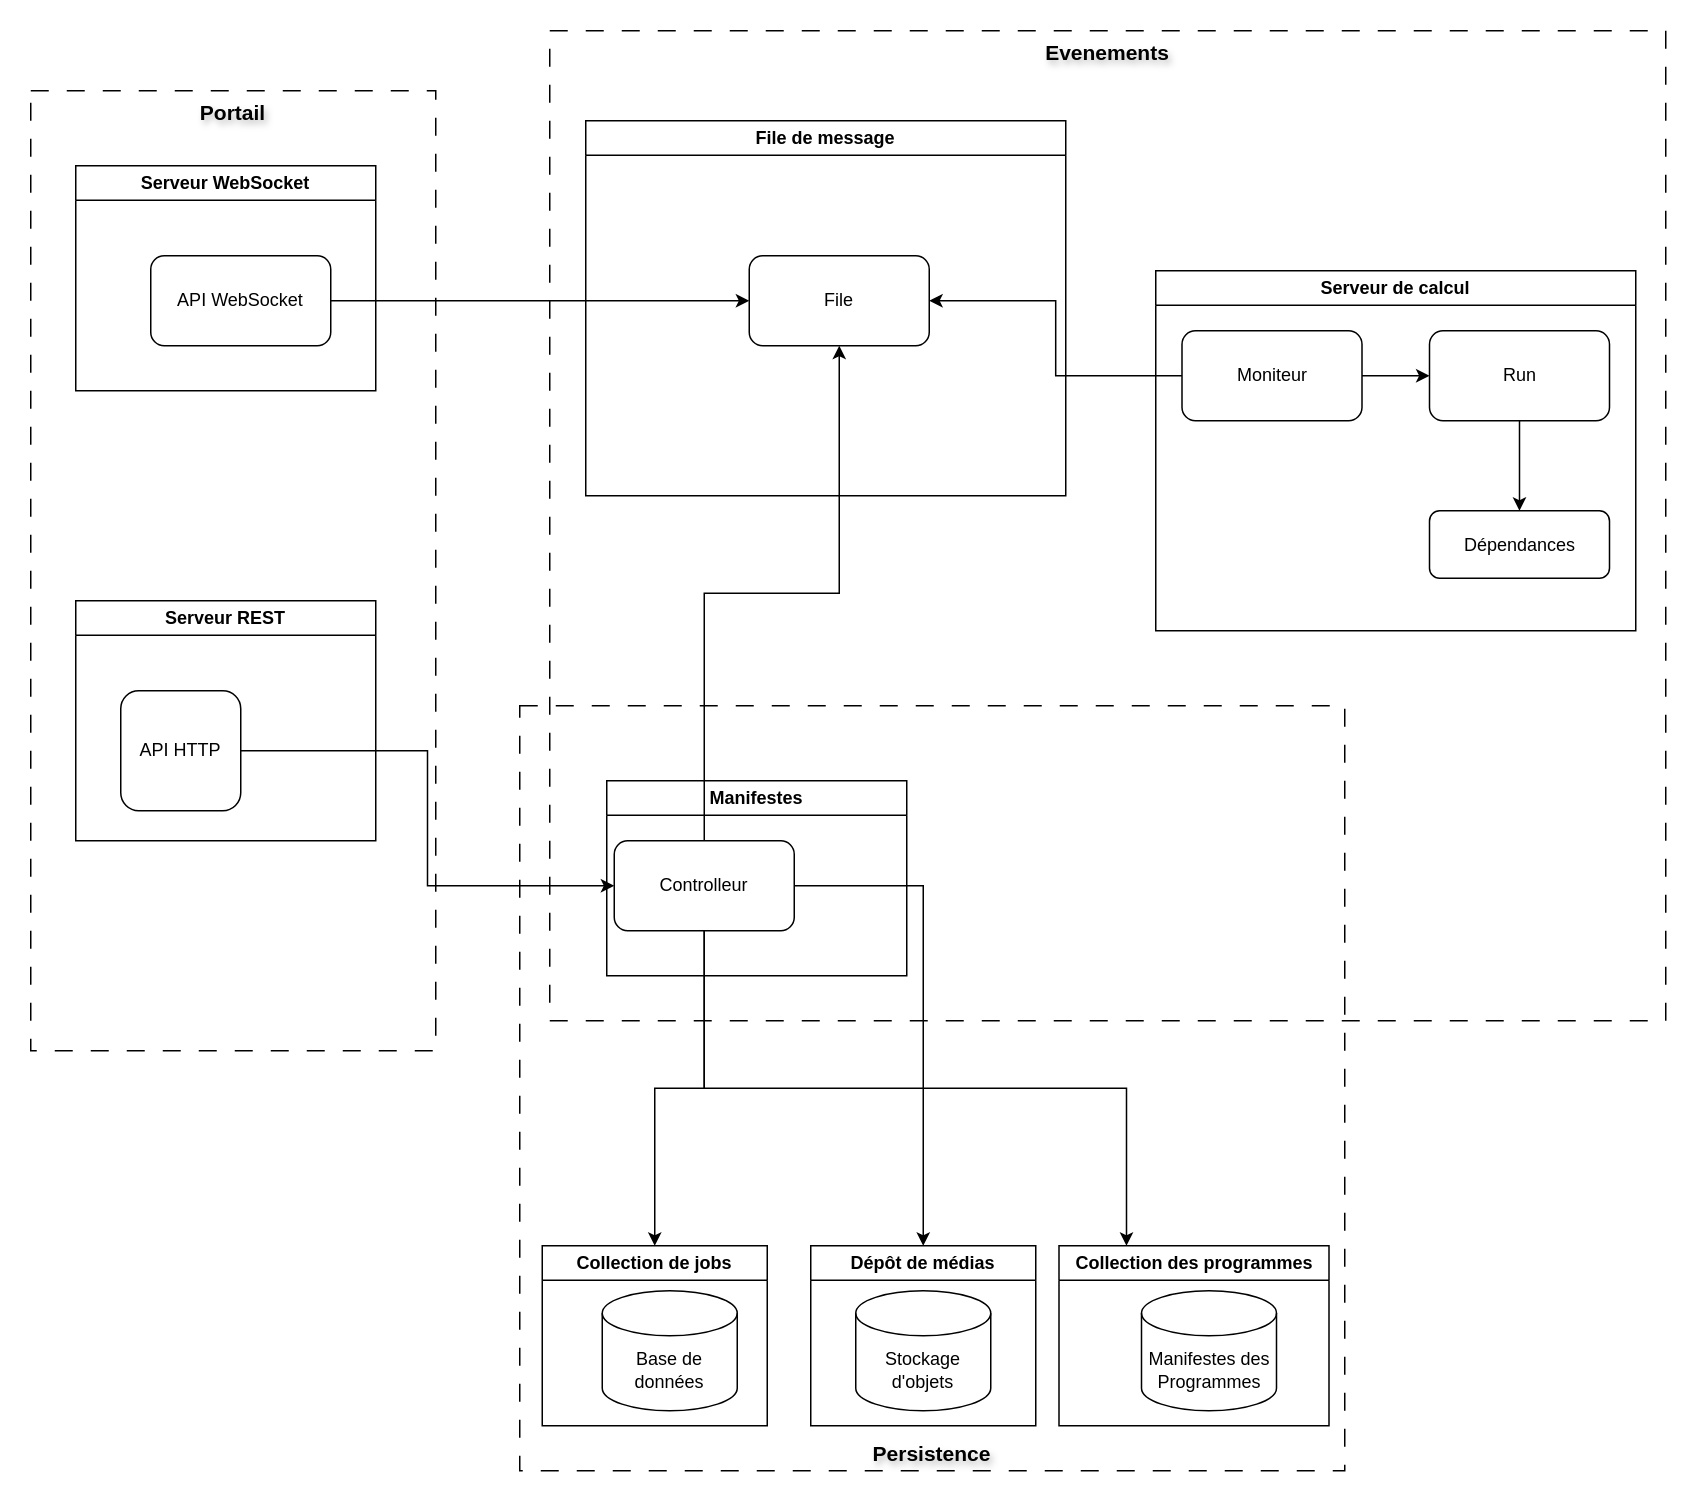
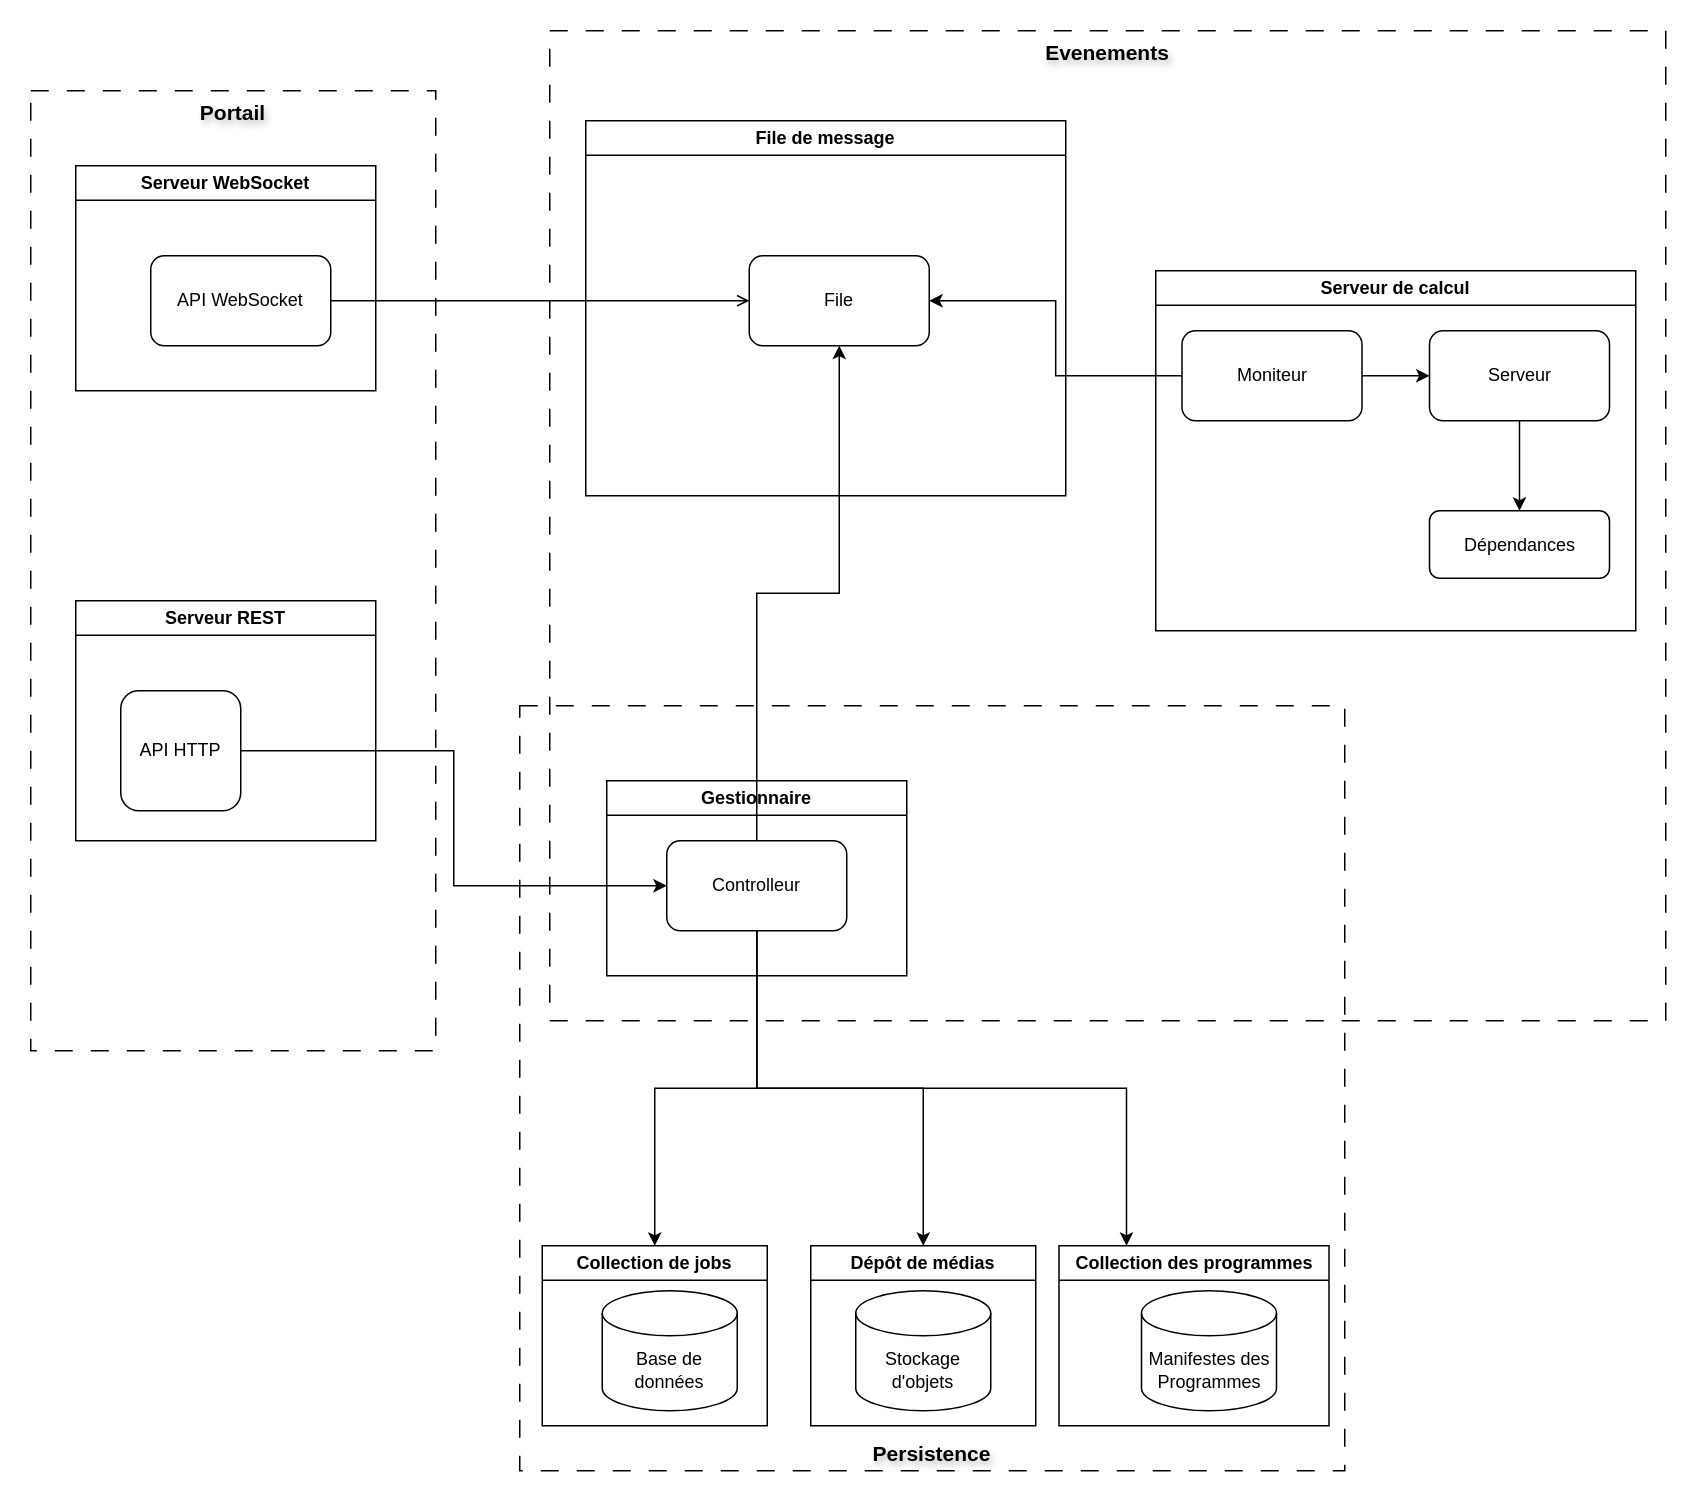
  <mxCell id="0" />
  <mxCell id="1" parent="0" />
  <mxCell id="2" value="Evenements" style="rounded=0;whiteSpace=wrap;html=1;dashed=1;dashPattern=12 12;horizontal=1;verticalAlign=top;fontSize=14;fontStyle=1;textShadow=1;labelBorderColor=none;labelBackgroundColor=none;fillColor=none;" vertex="1" parent="1"><mxGeometry x="366" y="20" width="744" height="660" as="geometry" /></mxCell>
  <mxCell id="3" value="Persistence" style="rounded=0;whiteSpace=wrap;html=1;dashed=1;dashPattern=12 12;horizontal=1;verticalAlign=bottom;fontSize=14;fontStyle=1;textShadow=1;labelBorderColor=none;labelBackgroundColor=none;fillColor=none;" vertex="1" parent="1"><mxGeometry x="346" y="470" width="550" height="510" as="geometry" /></mxCell>
  <mxCell id="4" value="Portail" style="rounded=0;whiteSpace=wrap;html=1;dashed=1;dashPattern=12 12;horizontal=1;verticalAlign=top;fontSize=14;fontStyle=1;textShadow=1;labelBorderColor=none;labelBackgroundColor=none;fillColor=none;" vertex="1" parent="1"><mxGeometry x="20" y="60" width="270" height="640" as="geometry" /></mxCell>
  <mxCell id="5" value="Serveur de calcul" style="swimlane;whiteSpace=wrap;html=1;" vertex="1" parent="1"><mxGeometry x="770" y="180" width="320" height="240" as="geometry"><mxRectangle x="580" y="-140" width="130" height="30" as="alternateBounds" /></mxGeometry></mxCell>
  <mxCell id="6" style="edgeStyle=orthogonalEdgeStyle;rounded=0;orthogonalLoop=1;jettySize=auto;html=1;" edge="1" parent="5" source="7" target="9"><mxGeometry relative="1" as="geometry" /></mxCell>
  <mxCell id="7" value="Moniteur" style="rounded=1;whiteSpace=wrap;html=1;" vertex="1" parent="5"><mxGeometry x="17.5" y="40" width="120" height="60" as="geometry" /></mxCell>
  <mxCell id="8" style="edgeStyle=orthogonalEdgeStyle;rounded=0;orthogonalLoop=1;jettySize=auto;html=1;" edge="1" parent="5" source="9" target="10"><mxGeometry relative="1" as="geometry" /></mxCell>
- <mxCell id="9" value="Run" style="rounded=1;whiteSpace=wrap;html=1;strokeColor=default;align=center;verticalAlign=middle;fontFamily=Helvetica;fontSize=12;fontColor=default;fillColor=default;" vertex="1" parent="5"><mxGeometry x="182.5" y="40" width="120" height="60" as="geometry" /></mxCell>
+ <mxCell id="9" value="Serveur" style="rounded=1;whiteSpace=wrap;html=1;strokeColor=default;align=center;verticalAlign=middle;fontFamily=Helvetica;fontSize=12;fontColor=default;fillColor=default;" vertex="1" parent="5"><mxGeometry x="182.5" y="40" width="120" height="60" as="geometry" /></mxCell>
  <mxCell id="10" value="Dépendances" style="rounded=1;whiteSpace=wrap;html=1;" vertex="1" parent="5"><mxGeometry x="182.5" y="160" width="120" height="45" as="geometry" /></mxCell>
- <mxCell id="11" value="Manifestes" style="swimlane;whiteSpace=wrap;html=1;" vertex="1" parent="1"><mxGeometry x="404" y="520" width="200" height="130" as="geometry"><mxRectangle x="220" y="100" width="110" height="30" as="alternateBounds" /></mxGeometry></mxCell>
- <mxCell id="12" value="Controlleur" style="rounded=1;whiteSpace=wrap;html=1;" vertex="1" parent="11"><mxGeometry x="5" y="40" width="120" height="60" as="geometry" /></mxCell>
+ <mxCell id="11" value="Gestionnaire" style="swimlane;whiteSpace=wrap;html=1;" vertex="1" parent="1"><mxGeometry x="404" y="520" width="200" height="130" as="geometry"><mxRectangle x="220" y="100" width="110" height="30" as="alternateBounds" /></mxGeometry></mxCell>
+ <mxCell id="12" value="Controlleur" style="rounded=1;whiteSpace=wrap;html=1;" vertex="1" parent="11"><mxGeometry x="40" y="40" width="120" height="60" as="geometry" /></mxCell>
  <mxCell id="13" value="Collection de jobs" style="swimlane;whiteSpace=wrap;html=1;" vertex="1" parent="1"><mxGeometry x="361" y="830" width="150" height="120" as="geometry" /></mxCell>
  <mxCell id="14" value="Base de données" style="shape=cylinder3;whiteSpace=wrap;html=1;boundedLbl=1;backgroundOutline=1;size=15;" vertex="1" parent="13"><mxGeometry x="40" y="30" width="90" height="80" as="geometry" /></mxCell>
  <mxCell id="15" value="Dépôt de médias" style="swimlane;whiteSpace=wrap;html=1;" vertex="1" parent="1"><mxGeometry x="540" y="830" width="150" height="120" as="geometry" /></mxCell>
  <mxCell id="16" value="Stockage d'objets" style="shape=cylinder3;whiteSpace=wrap;html=1;boundedLbl=1;backgroundOutline=1;size=15;" vertex="1" parent="15"><mxGeometry x="30" y="30" width="90" height="80" as="geometry" /></mxCell>
  <mxCell id="17" style="edgeStyle=orthogonalEdgeStyle;rounded=0;orthogonalLoop=1;jettySize=auto;html=1;" edge="1" parent="1" source="12" target="13"><mxGeometry relative="1" as="geometry" /></mxCell>
  <mxCell id="18" style="edgeStyle=orthogonalEdgeStyle;rounded=0;orthogonalLoop=1;jettySize=auto;html=1;" edge="1" parent="1" source="12" target="15"><mxGeometry relative="1" as="geometry" /></mxCell>
  <mxCell id="19" value="File de message" style="swimlane;whiteSpace=wrap;html=1;" vertex="1" parent="1"><mxGeometry x="390" y="80" width="320" height="250" as="geometry"><mxRectangle x="200" y="-240" width="130" height="30" as="alternateBounds" /></mxGeometry></mxCell>
  <mxCell id="20" value="File" style="rounded=1;whiteSpace=wrap;html=1;strokeColor=default;align=center;verticalAlign=middle;fontFamily=Helvetica;fontSize=12;fontColor=default;fillColor=default;" vertex="1" parent="19"><mxGeometry x="109" y="90" width="120" height="60" as="geometry" /></mxCell>
  <mxCell id="21" style="edgeStyle=orthogonalEdgeStyle;rounded=0;orthogonalLoop=1;jettySize=auto;html=1;entryX=0;entryY=0.5;entryDx=0;entryDy=0;" edge="1" parent="1" source="23" target="12"><mxGeometry relative="1" as="geometry"><mxPoint x="130" y="520" as="targetPoint" /></mxGeometry></mxCell>
  <mxCell id="22" value="Serveur REST" style="swimlane;whiteSpace=wrap;html=1;" vertex="1" parent="1"><mxGeometry x="50" y="400" width="200" height="160" as="geometry" /></mxCell>
  <mxCell id="23" value="API HTTP" style="rounded=1;whiteSpace=wrap;html=1;strokeColor=default;align=center;verticalAlign=middle;fontFamily=Helvetica;fontSize=12;fontColor=default;fillColor=default;" vertex="1" parent="22"><mxGeometry x="30" y="60" width="80" height="80" as="geometry" /></mxCell>
  <mxCell id="24" value="Serveur WebSocket" style="swimlane;whiteSpace=wrap;html=1;" vertex="1" parent="1"><mxGeometry x="50" y="110" width="200" height="150" as="geometry" /></mxCell>
  <mxCell id="25" value="API WebSocket" style="rounded=1;whiteSpace=wrap;html=1;strokeColor=default;align=center;verticalAlign=middle;fontFamily=Helvetica;fontSize=12;fontColor=default;fillColor=default;" vertex="1" parent="24"><mxGeometry x="50" y="60" width="120" height="60" as="geometry" /></mxCell>
- <mxCell id="26" style="edgeStyle=orthogonalEdgeStyle;rounded=0;orthogonalLoop=1;jettySize=auto;html=1;" edge="1" parent="1" source="25" target="20"><mxGeometry relative="1" as="geometry" /></mxCell>
+ <mxCell id="26" style="edgeStyle=orthogonalEdgeStyle;rounded=0;orthogonalLoop=1;jettySize=auto;html=1;endArrow=open;" edge="1" parent="1" source="25" target="20"><mxGeometry relative="1" as="geometry" /></mxCell>
  <mxCell id="27" style="edgeStyle=orthogonalEdgeStyle;rounded=0;orthogonalLoop=1;jettySize=auto;html=1;entryX=1;entryY=0.5;entryDx=0;entryDy=0;" edge="1" parent="1" source="7" target="20"><mxGeometry relative="1" as="geometry" /></mxCell>
  <mxCell id="28" style="edgeStyle=orthogonalEdgeStyle;rounded=0;orthogonalLoop=1;jettySize=auto;html=1;" edge="1" parent="1" source="12" target="20"><mxGeometry relative="1" as="geometry" /></mxCell>
  <mxCell id="29" value="Collection des programmes" style="swimlane;whiteSpace=wrap;html=1;startSize=23;" vertex="1" parent="1"><mxGeometry x="705.5" y="830" width="180" height="120" as="geometry" /></mxCell>
  <mxCell id="30" value="Manifestes des Programmes" style="shape=cylinder3;whiteSpace=wrap;html=1;boundedLbl=1;backgroundOutline=1;size=15;" vertex="1" parent="29"><mxGeometry x="55" y="30" width="90" height="80" as="geometry" /></mxCell>
  <mxCell id="31" style="edgeStyle=orthogonalEdgeStyle;rounded=0;orthogonalLoop=1;jettySize=auto;html=1;entryX=0.25;entryY=0;entryDx=0;entryDy=0;exitX=0.5;exitY=1;exitDx=0;exitDy=0;" edge="1" parent="1" source="12" target="29"><mxGeometry relative="1" as="geometry" /></mxCell>
